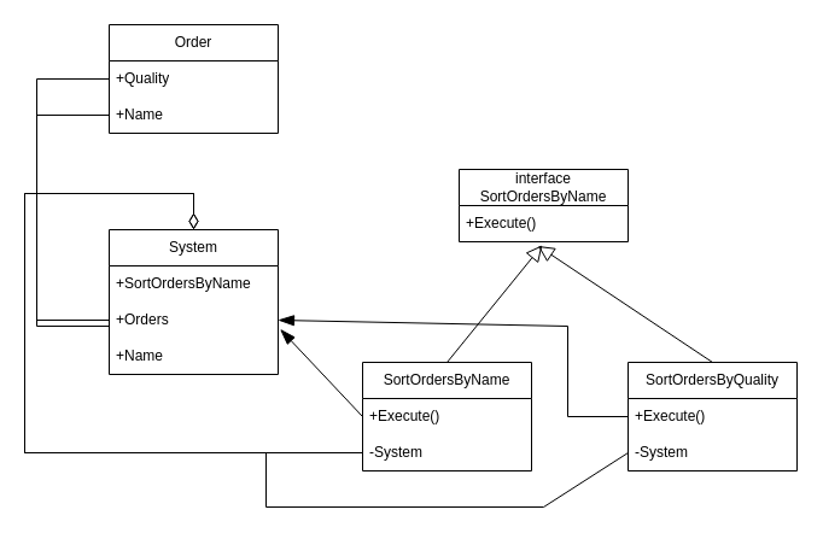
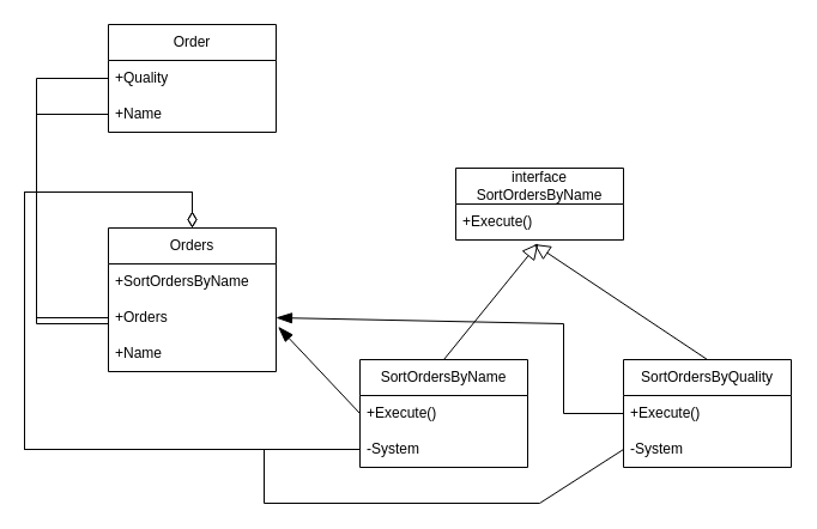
  <mxCell id="0" />
  <mxCell id="1" parent="0" />
- <mxCell id="2" value="System" style="swimlane;fontStyle=0;childLayout=stackLayout;horizontal=1;startSize=30;horizontalStack=0;resizeParent=1;resizeParentMax=0;resizeLast=0;collapsible=1;marginBottom=0;whiteSpace=wrap;html=1;" parent="1" vertex="1"><mxGeometry x="90" y="190" width="140" height="120" as="geometry" /></mxCell>
+ <mxCell id="2" value="Orders" style="swimlane;fontStyle=0;childLayout=stackLayout;horizontal=1;startSize=30;horizontalStack=0;resizeParent=1;resizeParentMax=0;resizeLast=0;collapsible=1;marginBottom=0;whiteSpace=wrap;html=1;" parent="1" vertex="1"><mxGeometry x="90" y="190" width="140" height="120" as="geometry" /></mxCell>
  <mxCell id="3" value="+SortOrdersByName" style="text;strokeColor=none;fillColor=none;align=left;verticalAlign=middle;spacingLeft=4;spacingRight=4;overflow=hidden;points=[[0,0.5],[1,0.5]];portConstraint=eastwest;rotatable=0;whiteSpace=wrap;html=1;" parent="2" vertex="1"><mxGeometry y="30" width="140" height="30" as="geometry" /></mxCell>
  <mxCell id="4" value="+Orders" style="text;strokeColor=none;fillColor=none;align=left;verticalAlign=middle;spacingLeft=4;spacingRight=4;overflow=hidden;points=[[0,0.5],[1,0.5]];portConstraint=eastwest;rotatable=0;whiteSpace=wrap;html=1;" parent="2" vertex="1"><mxGeometry y="60" width="140" height="30" as="geometry" /></mxCell>
  <mxCell id="5" value="+Name" style="text;strokeColor=none;fillColor=none;align=left;verticalAlign=middle;spacingLeft=4;spacingRight=4;overflow=hidden;points=[[0,0.5],[1,0.5]];portConstraint=eastwest;rotatable=0;whiteSpace=wrap;html=1;" parent="2" vertex="1"><mxGeometry y="90" width="140" height="30" as="geometry" /></mxCell>
  <mxCell id="6" value="interface&lt;br&gt;SortOrdersByName" style="swimlane;fontStyle=0;childLayout=stackLayout;horizontal=1;startSize=30;horizontalStack=0;resizeParent=1;resizeParentMax=0;resizeLast=0;collapsible=1;marginBottom=0;whiteSpace=wrap;html=1;" parent="1" vertex="1"><mxGeometry x="380" y="140" width="140" height="60" as="geometry" /></mxCell>
  <mxCell id="7" value="+Execute()" style="text;strokeColor=none;fillColor=none;align=left;verticalAlign=middle;spacingLeft=4;spacingRight=4;overflow=hidden;points=[[0,0.5],[1,0.5]];portConstraint=eastwest;rotatable=0;whiteSpace=wrap;html=1;" parent="6" vertex="1"><mxGeometry y="30" width="140" height="30" as="geometry" /></mxCell>
  <mxCell id="8" value="SortOrdersByName" style="swimlane;fontStyle=0;childLayout=stackLayout;horizontal=1;startSize=30;horizontalStack=0;resizeParent=1;resizeParentMax=0;resizeLast=0;collapsible=1;marginBottom=0;whiteSpace=wrap;html=1;" parent="1" vertex="1"><mxGeometry x="300" y="300" width="140" height="90" as="geometry" /></mxCell>
  <mxCell id="9" value="+Execute()" style="text;strokeColor=none;fillColor=none;align=left;verticalAlign=middle;spacingLeft=4;spacingRight=4;overflow=hidden;points=[[0,0.5],[1,0.5]];portConstraint=eastwest;rotatable=0;whiteSpace=wrap;html=1;" parent="8" vertex="1"><mxGeometry y="30" width="140" height="30" as="geometry" /></mxCell>
  <mxCell id="10" value="-System" style="text;strokeColor=none;fillColor=none;align=left;verticalAlign=middle;spacingLeft=4;spacingRight=4;overflow=hidden;points=[[0,0.5],[1,0.5]];portConstraint=eastwest;rotatable=0;whiteSpace=wrap;html=1;" parent="8" vertex="1"><mxGeometry y="60" width="140" height="30" as="geometry" /></mxCell>
  <mxCell id="11" value="" style="endArrow=block;html=1;rounded=0;strokeWidth=1;endSize=11;entryX=0.492;entryY=1.096;entryDx=0;entryDy=0;entryPerimeter=0;endFill=0;" parent="1" target="7" edge="1"><mxGeometry width="50" height="50" relative="1" as="geometry"><mxPoint x="370" y="300" as="sourcePoint" /><mxPoint x="420" y="250" as="targetPoint" /></mxGeometry></mxCell>
  <mxCell id="12" value="" style="endArrow=diamondThin;html=1;rounded=0;strokeWidth=1;endSize=11;entryX=0.5;entryY=0;entryDx=0;entryDy=0;exitX=0;exitY=0.5;exitDx=0;exitDy=0;endFill=0;" parent="1" source="10" target="2" edge="1"><mxGeometry width="50" height="50" relative="1" as="geometry"><mxPoint x="330" y="420" as="sourcePoint" /><mxPoint x="380" y="370" as="targetPoint" /><Array as="points"><mxPoint x="20" y="375" /><mxPoint x="20" y="160" /><mxPoint x="160" y="160" /></Array></mxGeometry></mxCell>
  <mxCell id="13" value="" style="endArrow=blockThin;html=1;rounded=0;strokeWidth=1;endSize=11;exitX=0;exitY=0.5;exitDx=0;exitDy=0;entryX=1.012;entryY=0.749;entryDx=0;entryDy=0;entryPerimeter=0;endFill=1;" parent="1" source="9" target="4" edge="1"><mxGeometry width="50" height="50" relative="1" as="geometry"><mxPoint x="330" y="420" as="sourcePoint" /><mxPoint x="380" y="370" as="targetPoint" /></mxGeometry></mxCell>
  <mxCell id="14" value="SortOrdersByQuality" style="swimlane;fontStyle=0;childLayout=stackLayout;horizontal=1;startSize=30;horizontalStack=0;resizeParent=1;resizeParentMax=0;resizeLast=0;collapsible=1;marginBottom=0;whiteSpace=wrap;html=1;" parent="1" vertex="1"><mxGeometry x="520" y="300" width="140" height="90" as="geometry" /></mxCell>
  <mxCell id="15" value="+Execute()" style="text;strokeColor=none;fillColor=none;align=left;verticalAlign=middle;spacingLeft=4;spacingRight=4;overflow=hidden;points=[[0,0.5],[1,0.5]];portConstraint=eastwest;rotatable=0;whiteSpace=wrap;html=1;" parent="14" vertex="1"><mxGeometry y="30" width="140" height="30" as="geometry" /></mxCell>
  <mxCell id="16" value="-System" style="text;strokeColor=none;fillColor=none;align=left;verticalAlign=middle;spacingLeft=4;spacingRight=4;overflow=hidden;points=[[0,0.5],[1,0.5]];portConstraint=eastwest;rotatable=0;whiteSpace=wrap;html=1;" parent="14" vertex="1"><mxGeometry y="60" width="140" height="30" as="geometry" /></mxCell>
  <mxCell id="17" value="" style="endArrow=block;html=1;rounded=0;strokeWidth=1;endSize=11;entryX=0.467;entryY=1.116;entryDx=0;entryDy=0;entryPerimeter=0;endFill=0;exitX=0.5;exitY=0;exitDx=0;exitDy=0;" parent="1" source="14" target="7" edge="1"><mxGeometry width="50" height="50" relative="1" as="geometry"><mxPoint x="380" y="310" as="sourcePoint" /><mxPoint x="458.88" y="212.88" as="targetPoint" /></mxGeometry></mxCell>
  <mxCell id="18" value="" style="endArrow=blockThin;html=1;rounded=0;strokeWidth=1;endSize=11;exitX=0;exitY=0.5;exitDx=0;exitDy=0;entryX=1;entryY=0.5;entryDx=0;entryDy=0;endFill=1;" parent="1" source="15" target="4" edge="1"><mxGeometry width="50" height="50" relative="1" as="geometry"><mxPoint x="310" y="355" as="sourcePoint" /><mxPoint x="241.68" y="282.47" as="targetPoint" /><Array as="points"><mxPoint x="470" y="345" /><mxPoint x="470" y="270" /></Array></mxGeometry></mxCell>
  <mxCell id="19" value="" style="endArrow=diamondThin;html=1;rounded=0;strokeWidth=1;endSize=11;entryX=0.5;entryY=0;entryDx=0;entryDy=0;exitX=0;exitY=0.5;exitDx=0;exitDy=0;endFill=0;" parent="1" source="16" target="2" edge="1"><mxGeometry width="50" height="50" relative="1" as="geometry"><mxPoint x="310" y="385" as="sourcePoint" /><mxPoint x="170" y="200" as="targetPoint" /><Array as="points"><mxPoint x="450" y="420" /><mxPoint x="220" y="420" /><mxPoint x="220" y="375" /><mxPoint x="20" y="375" /><mxPoint x="20" y="160" /><mxPoint x="160" y="160" /></Array></mxGeometry></mxCell>
  <mxCell id="20" value="Order" style="swimlane;fontStyle=0;childLayout=stackLayout;horizontal=1;startSize=30;horizontalStack=0;resizeParent=1;resizeParentMax=0;resizeLast=0;collapsible=1;marginBottom=0;whiteSpace=wrap;html=1;" parent="1" vertex="1"><mxGeometry x="90" y="20" width="140" height="90" as="geometry" /></mxCell>
  <mxCell id="21" value="+Quality" style="text;strokeColor=none;fillColor=none;align=left;verticalAlign=middle;spacingLeft=4;spacingRight=4;overflow=hidden;points=[[0,0.5],[1,0.5]];portConstraint=eastwest;rotatable=0;whiteSpace=wrap;html=1;" parent="20" vertex="1"><mxGeometry y="30" width="140" height="30" as="geometry" /></mxCell>
  <mxCell id="22" value="+Name" style="text;strokeColor=none;fillColor=none;align=left;verticalAlign=middle;spacingLeft=4;spacingRight=4;overflow=hidden;points=[[0,0.5],[1,0.5]];portConstraint=eastwest;rotatable=0;whiteSpace=wrap;html=1;" parent="20" vertex="1"><mxGeometry y="60" width="140" height="30" as="geometry" /></mxCell>
  <mxCell id="23" value="" style="endArrow=none;html=1;rounded=0;strokeWidth=1;endSize=11;exitX=0;exitY=0.5;exitDx=0;exitDy=0;entryX=0;entryY=0.5;entryDx=0;entryDy=0;" parent="1" source="4" target="22" edge="1"><mxGeometry width="50" height="50" relative="1" as="geometry"><mxPoint x="280" y="330" as="sourcePoint" /><mxPoint x="330" y="280" as="targetPoint" /><Array as="points"><mxPoint x="30" y="265" /><mxPoint x="30" y="95" /></Array></mxGeometry></mxCell>
  <mxCell id="24" value="" style="endArrow=none;html=1;rounded=0;strokeWidth=1;endSize=11;exitX=0;exitY=0.5;exitDx=0;exitDy=0;entryX=0;entryY=0.5;entryDx=0;entryDy=0;" parent="1" target="21" edge="1"><mxGeometry width="50" height="50" relative="1" as="geometry"><mxPoint x="90" y="270" as="sourcePoint" /><mxPoint x="90" y="100" as="targetPoint" /><Array as="points"><mxPoint x="30" y="270" /><mxPoint x="30" y="65" /></Array></mxGeometry></mxCell>
